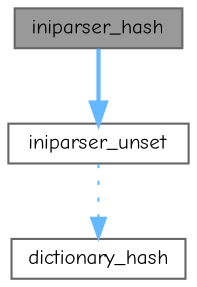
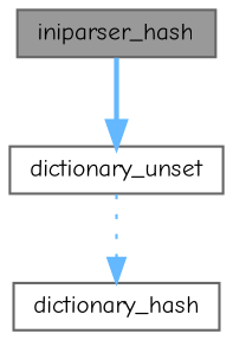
  digraph {
    fontname="Comic Neue"
    rankdir=TB
    node [color=grey40 fillcolor=white fontname="Comic Neue" fontsize=10 shape=box style=filled]
    edge [color=steelblue1 fontname="Comic Neue" fontsize=10 labelfontname=Helvetica labelfontsize=10]
    n1 [color=gray40 fillcolor=grey60 fontcolor=black height=0.2 label=iniparser_hash width=0.4]
-   n2 [height=0.2 label=iniparser_unset width=0.4]
+   n2 [height=0.2 label=dictionary_unset width=0.4]
    n3 [height=0.2 label=dictionary_hash width=0.4]
    n1 -> n2 [style=bold]
    n2 -> n3 [style=dotted]
  }
